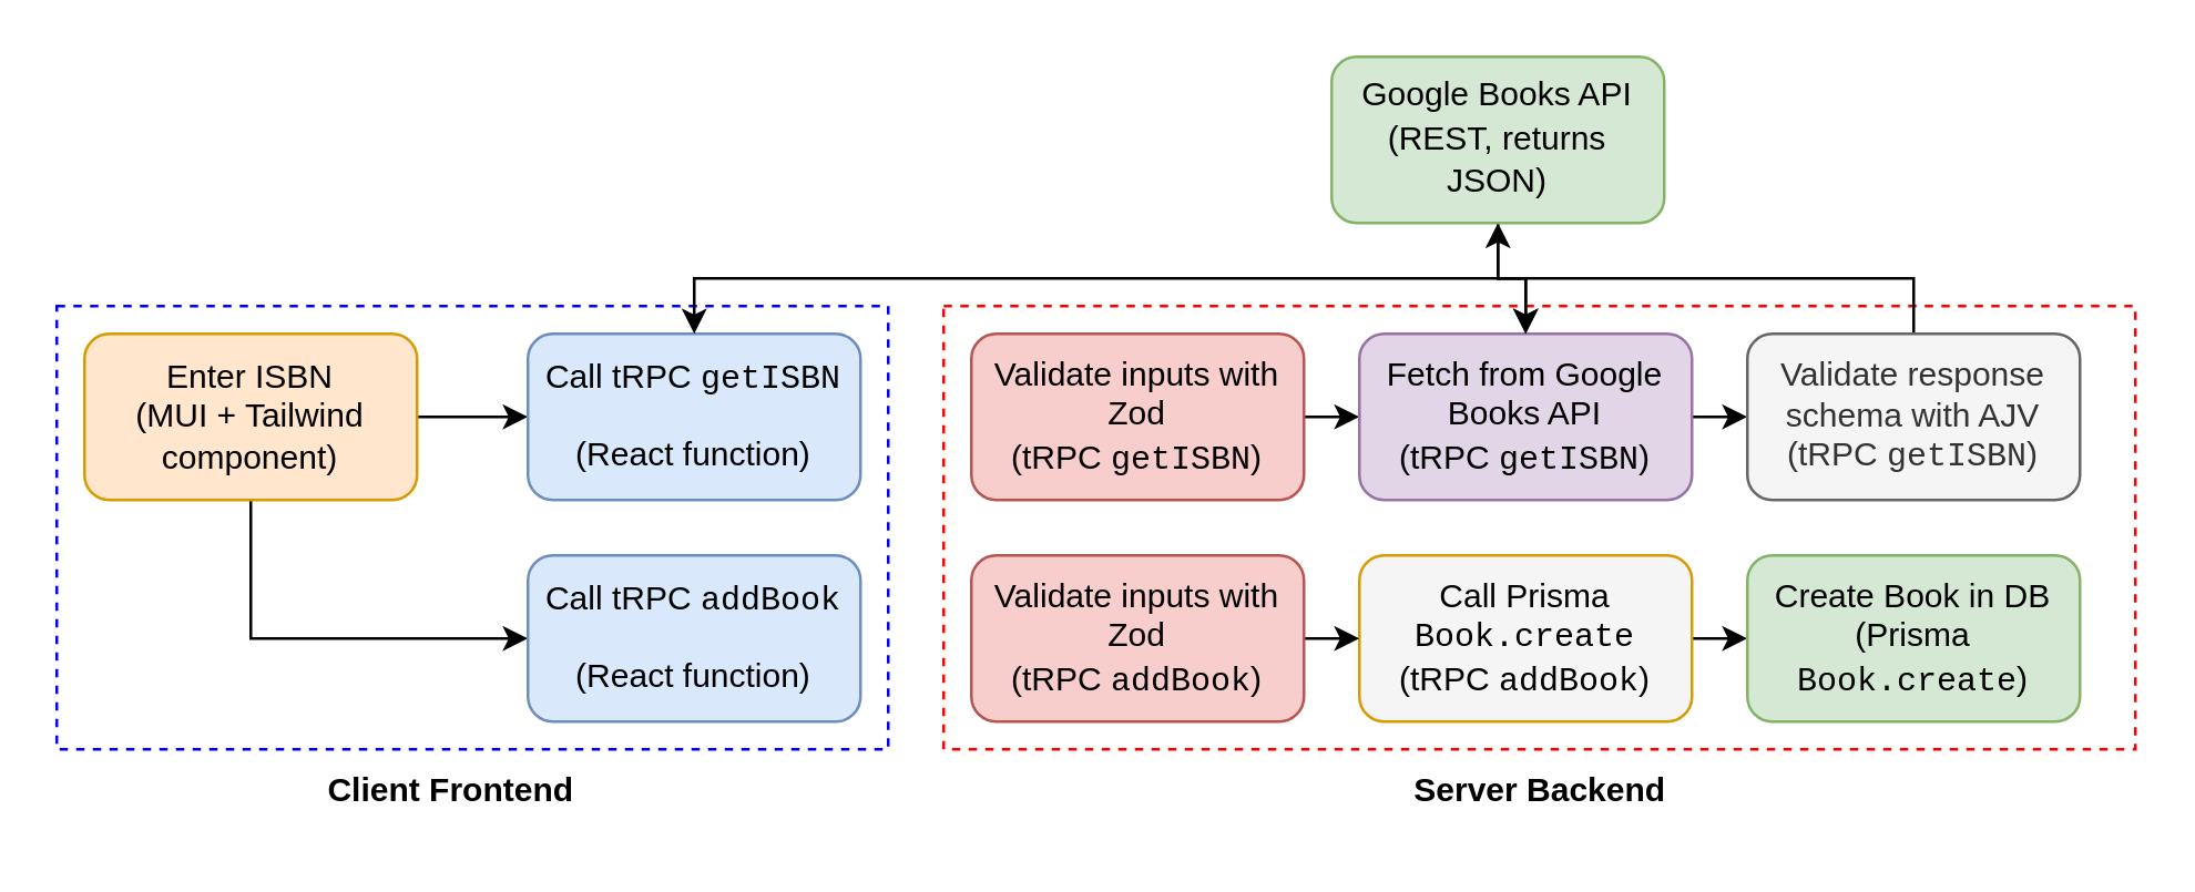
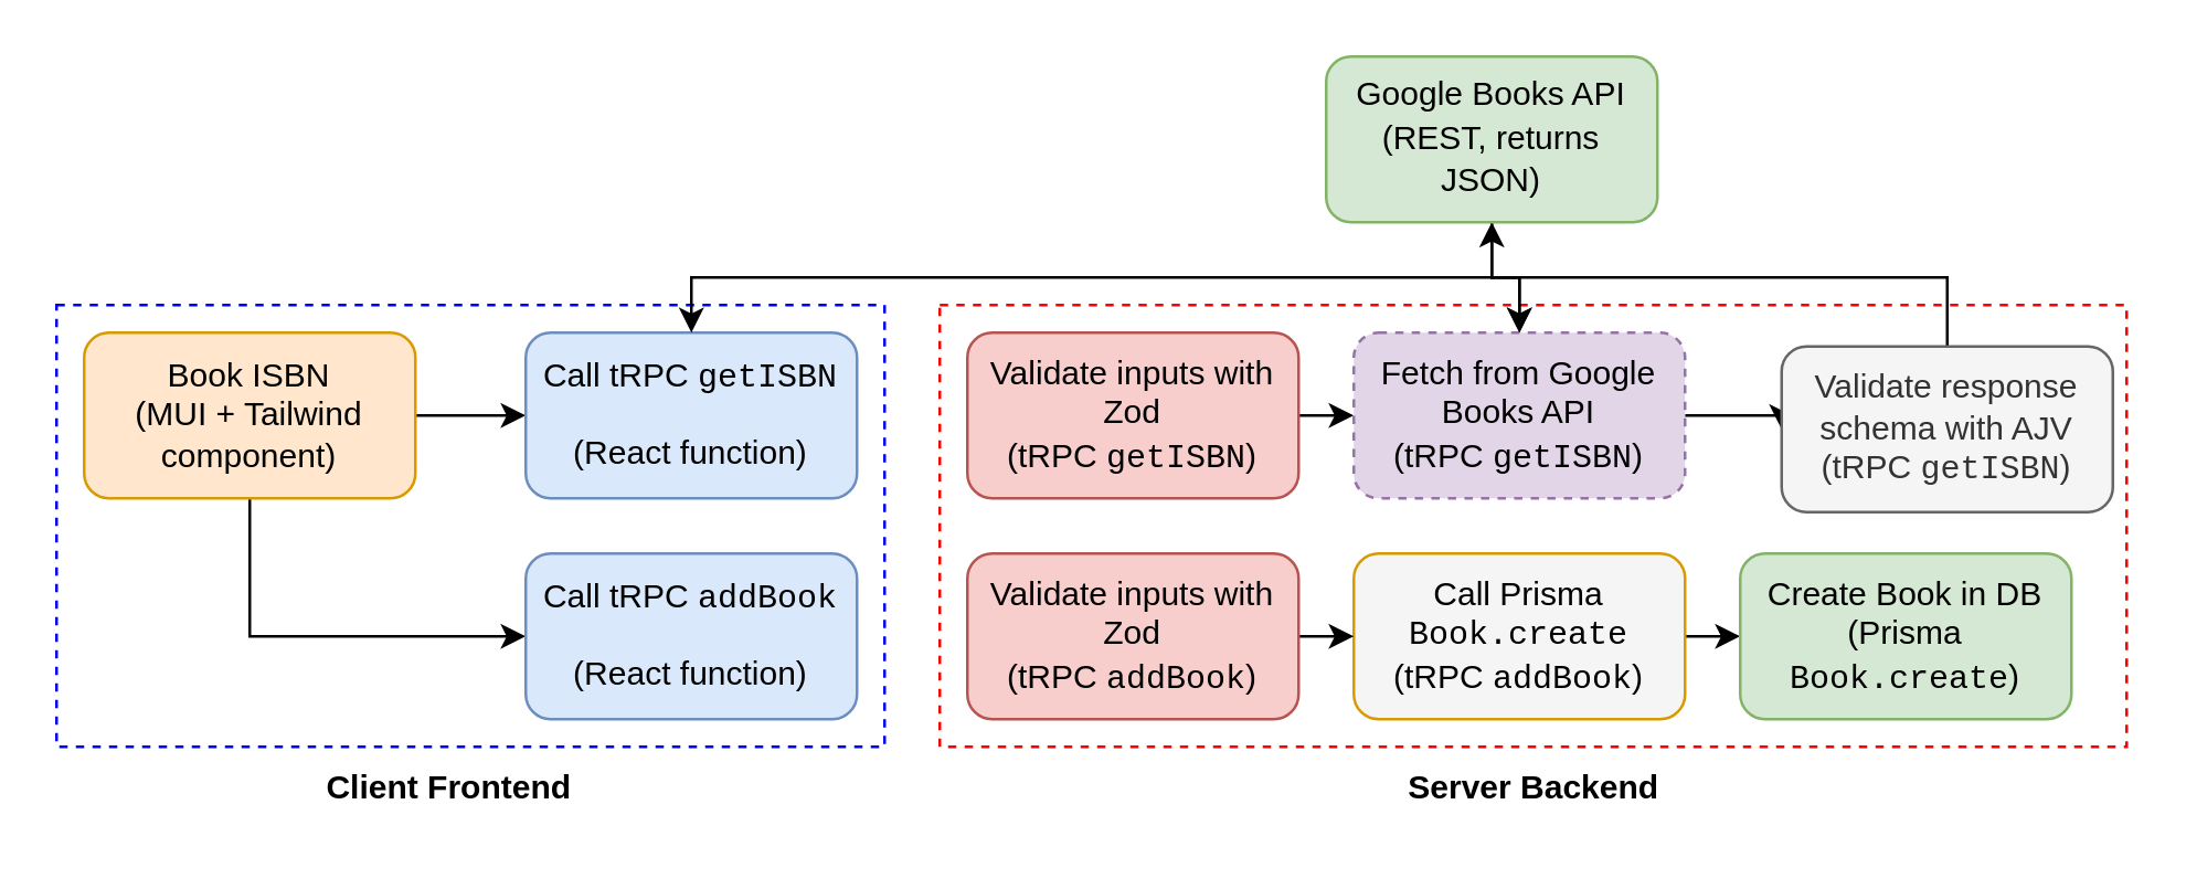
  <mxCell id="0" />
  <mxCell id="1" parent="0" />
  <mxCell id="2" value="" style="rounded=0;whiteSpace=wrap;html=1;fontFamily=Helvetica;fillColor=none;dashed=1;strokeColor=#FF0000;" vertex="1" parent="1"><mxGeometry x="340" y="110" width="430" height="160" as="geometry" /></mxCell>
  <mxCell id="3" value="" style="rounded=0;whiteSpace=wrap;html=1;fontFamily=Helvetica;fillColor=none;dashed=1;strokeColor=#0000FF;" vertex="1" parent="1"><mxGeometry x="20" y="110" width="300" height="160" as="geometry" /></mxCell>
  <mxCell id="4" style="edgeStyle=orthogonalEdgeStyle;rounded=0;orthogonalLoop=1;jettySize=auto;html=1;exitX=1;exitY=0.5;exitDx=0;exitDy=0;entryX=0;entryY=0.5;entryDx=0;entryDy=0;" edge="1" parent="1" source="6" target="7"><mxGeometry relative="1" as="geometry" /></mxCell>
  <mxCell id="5" style="edgeStyle=orthogonalEdgeStyle;rounded=0;orthogonalLoop=1;jettySize=auto;html=1;exitX=0.5;exitY=1;exitDx=0;exitDy=0;entryX=0;entryY=0.5;entryDx=0;entryDy=0;fontFamily=Helvetica;startArrow=none;startFill=0;" edge="1" parent="1" source="6" target="19"><mxGeometry relative="1" as="geometry" /></mxCell>
- <mxCell id="6" value="&lt;div&gt;Enter ISBN&lt;/div&gt;&lt;div&gt;(MUI + Tailwind component)&lt;br&gt;&lt;/div&gt;" style="rounded=1;whiteSpace=wrap;html=1;fillColor=#ffe6cc;strokeColor=#d79b00;" vertex="1" parent="1"><mxGeometry x="30" y="120" width="120" height="60" as="geometry" /></mxCell>
+ <mxCell id="6" value="&lt;div&gt;Book ISBN&lt;/div&gt;&lt;div&gt;(MUI + Tailwind component)&lt;br&gt;&lt;/div&gt;" style="rounded=1;whiteSpace=wrap;html=1;fillColor=#ffe6cc;strokeColor=#d79b00;" vertex="1" parent="1"><mxGeometry x="30" y="120" width="120" height="60" as="geometry" /></mxCell>
  <mxCell id="7" value="&lt;p&gt;Call tRPC &lt;font face=&quot;Courier New&quot;&gt;getISBN&lt;font face=&quot;Helvetica&quot;&gt;&lt;br&gt;&lt;/font&gt;&lt;/font&gt;&lt;/p&gt;&lt;p&gt;&lt;font face=&quot;Courier New&quot;&gt;&lt;font face=&quot;Helvetica&quot;&gt;(React function)&lt;/font&gt;&lt;br&gt;&lt;/font&gt;&lt;/p&gt;" style="rounded=1;whiteSpace=wrap;html=1;fillColor=#dae8fc;strokeColor=#6c8ebf;" vertex="1" parent="1"><mxGeometry x="190" y="120" width="120" height="60" as="geometry" /></mxCell>
  <mxCell id="8" style="edgeStyle=orthogonalEdgeStyle;rounded=0;orthogonalLoop=1;jettySize=auto;html=1;exitX=1;exitY=0.5;exitDx=0;exitDy=0;entryX=0;entryY=0.5;entryDx=0;entryDy=0;fontFamily=Helvetica;" edge="1" parent="1" source="9" target="11"><mxGeometry relative="1" as="geometry" /></mxCell>
  <mxCell id="9" value="&lt;div&gt;Validate inputs with Zod&lt;font face=&quot;Courier New&quot;&gt;&lt;font face=&quot;Helvetica&quot;&gt;&lt;br&gt;&lt;/font&gt;&lt;/font&gt;&lt;/div&gt;&lt;div&gt;&lt;font face=&quot;Courier New&quot;&gt;&lt;font face=&quot;Helvetica&quot;&gt;(&lt;/font&gt;&lt;/font&gt;tRPC &lt;font face=&quot;Courier New&quot;&gt;getISBN&lt;font face=&quot;Helvetica&quot;&gt;)&lt;/font&gt;&lt;/font&gt;&lt;/div&gt;" style="rounded=1;whiteSpace=wrap;html=1;fillColor=#f8cecc;strokeColor=#b85450;" vertex="1" parent="1"><mxGeometry x="350" y="120" width="120" height="60" as="geometry" /></mxCell>
  <mxCell id="10" style="edgeStyle=orthogonalEdgeStyle;rounded=0;orthogonalLoop=1;jettySize=auto;html=1;exitX=1;exitY=0.5;exitDx=0;exitDy=0;entryX=0;entryY=0.5;entryDx=0;entryDy=0;fontFamily=Courier New;startArrow=none;startFill=0;" edge="1" parent="1" source="11" target="16"><mxGeometry relative="1" as="geometry" /></mxCell>
- <mxCell id="11" value="&lt;div&gt;Fetch from Google Books API&lt;font face=&quot;Courier New&quot;&gt;&lt;font face=&quot;Helvetica&quot;&gt;&lt;br&gt;&lt;/font&gt;&lt;/font&gt;&lt;/div&gt;&lt;div&gt;&lt;font face=&quot;Courier New&quot;&gt;&lt;font face=&quot;Helvetica&quot;&gt;(&lt;/font&gt;&lt;/font&gt;tRPC &lt;font face=&quot;Courier New&quot;&gt;getISBN&lt;font face=&quot;Helvetica&quot;&gt;)&lt;/font&gt;&lt;/font&gt;&lt;/div&gt;" style="rounded=1;whiteSpace=wrap;html=1;fillColor=#e1d5e7;strokeColor=#9673a6;" vertex="1" parent="1"><mxGeometry x="490" y="120" width="120" height="60" as="geometry" /></mxCell>
+ <mxCell id="11" value="&lt;div&gt;Fetch from Google Books API&lt;font face=&quot;Courier New&quot;&gt;&lt;font face=&quot;Helvetica&quot;&gt;&lt;br&gt;&lt;/font&gt;&lt;/font&gt;&lt;/div&gt;&lt;div&gt;&lt;font face=&quot;Courier New&quot;&gt;&lt;font face=&quot;Helvetica&quot;&gt;(&lt;/font&gt;&lt;/font&gt;tRPC &lt;font face=&quot;Courier New&quot;&gt;getISBN&lt;font face=&quot;Helvetica&quot;&gt;)&lt;/font&gt;&lt;/font&gt;&lt;/div&gt;" style="rounded=1;whiteSpace=wrap;html=1;fillColor=#e1d5e7;strokeColor=#9673a6;dashed=1;" vertex="1" parent="1"><mxGeometry x="490" y="120" width="120" height="60" as="geometry" /></mxCell>
  <mxCell id="12" style="edgeStyle=orthogonalEdgeStyle;rounded=0;orthogonalLoop=1;jettySize=auto;html=1;exitX=0.5;exitY=1;exitDx=0;exitDy=0;entryX=0.5;entryY=0;entryDx=0;entryDy=0;fontFamily=Helvetica;" edge="1" parent="1" source="14" target="11"><mxGeometry relative="1" as="geometry" /></mxCell>
  <mxCell id="13" value="" style="edgeStyle=orthogonalEdgeStyle;rounded=0;orthogonalLoop=1;jettySize=auto;html=1;fontFamily=Helvetica;startArrow=classic;startFill=1;" edge="1" parent="1" source="14" target="11"><mxGeometry relative="1" as="geometry" /></mxCell>
  <mxCell id="14" value="&lt;div&gt;&lt;font face=&quot;Helvetica&quot;&gt;Google Books API&lt;/font&gt;&lt;/div&gt;&lt;div&gt;&lt;font face=&quot;Helvetica&quot;&gt;(REST, returns JSON)&lt;br&gt;&lt;/font&gt;&lt;/div&gt;" style="rounded=1;whiteSpace=wrap;html=1;fontFamily=Courier New;fillColor=#d5e8d4;strokeColor=#82b366;" vertex="1" parent="1"><mxGeometry x="480" y="20" width="120" height="60" as="geometry" /></mxCell>
  <mxCell id="15" style="edgeStyle=orthogonalEdgeStyle;rounded=0;orthogonalLoop=1;jettySize=auto;html=1;exitX=0.5;exitY=0;exitDx=0;exitDy=0;entryX=0.5;entryY=0;entryDx=0;entryDy=0;fontFamily=Helvetica;startArrow=none;startFill=0;" edge="1" parent="1" source="16" target="7"><mxGeometry relative="1" as="geometry" /></mxCell>
- <mxCell id="16" value="&lt;div&gt;Validate response schema with AJV&lt;/div&gt;&lt;div&gt;&lt;div&gt;&lt;font face=&quot;Courier New&quot;&gt;&lt;font face=&quot;Helvetica&quot;&gt;(&lt;/font&gt;&lt;/font&gt;tRPC &lt;font face=&quot;Courier New&quot;&gt;getISBN&lt;font face=&quot;Helvetica&quot;&gt;)&lt;/font&gt;&lt;/font&gt;&lt;/div&gt;&lt;/div&gt;" style="rounded=1;whiteSpace=wrap;html=1;fontFamily=Helvetica;fillColor=#f5f5f5;fontColor=#333333;strokeColor=#666666;" vertex="1" parent="1"><mxGeometry x="630" y="120" width="120" height="60" as="geometry" /></mxCell>
+ <mxCell id="16" value="&lt;div&gt;Validate response schema with AJV&lt;/div&gt;&lt;div&gt;&lt;div&gt;&lt;font face=&quot;Courier New&quot;&gt;&lt;font face=&quot;Helvetica&quot;&gt;(&lt;/font&gt;&lt;/font&gt;tRPC &lt;font face=&quot;Courier New&quot;&gt;getISBN&lt;font face=&quot;Helvetica&quot;&gt;)&lt;/font&gt;&lt;/font&gt;&lt;/div&gt;&lt;/div&gt;" style="rounded=1;whiteSpace=wrap;html=1;fontFamily=Helvetica;fillColor=#f5f5f5;fontColor=#333333;strokeColor=#666666;" vertex="1" parent="1"><mxGeometry x="645" y="125" width="120" height="60" as="geometry" /></mxCell>
  <mxCell id="17" style="edgeStyle=orthogonalEdgeStyle;rounded=0;orthogonalLoop=1;jettySize=auto;html=1;exitX=1;exitY=0.5;exitDx=0;exitDy=0;entryX=0;entryY=0.5;entryDx=0;entryDy=0;fontFamily=Courier New;startArrow=none;startFill=0;" edge="1" parent="1" source="18" target="22"><mxGeometry relative="1" as="geometry" /></mxCell>
  <mxCell id="18" value="&lt;div&gt;Call Prisma &lt;font face=&quot;Courier New&quot;&gt;Book.create&lt;/font&gt; &lt;br&gt;&lt;/div&gt;&lt;div&gt;&lt;div&gt;&lt;font face=&quot;Courier New&quot;&gt;&lt;font face=&quot;Helvetica&quot;&gt;(&lt;/font&gt;&lt;/font&gt;tRPC &lt;font face=&quot;Courier New&quot;&gt;addBook&lt;font face=&quot;Helvetica&quot;&gt;)&lt;/font&gt;&lt;/font&gt;&lt;/div&gt;&lt;/div&gt;" style="rounded=1;whiteSpace=wrap;html=1;fontFamily=Helvetica;fillColor=#f5f5f5;strokeColor=#d79b00;" vertex="1" parent="1"><mxGeometry x="490" y="200" width="120" height="60" as="geometry" /></mxCell>
  <mxCell id="19" value="&lt;p&gt;Call tRPC &lt;font face=&quot;Courier New&quot;&gt;addBook&lt;font face=&quot;Helvetica&quot;&gt;&lt;br&gt;&lt;/font&gt;&lt;/font&gt;&lt;/p&gt;&lt;p&gt;&lt;font face=&quot;Courier New&quot;&gt;&lt;font face=&quot;Helvetica&quot;&gt;(React function)&lt;/font&gt;&lt;br&gt;&lt;/font&gt;&lt;/p&gt;" style="rounded=1;whiteSpace=wrap;html=1;fillColor=#dae8fc;strokeColor=#6c8ebf;" vertex="1" parent="1"><mxGeometry x="190" y="200" width="120" height="60" as="geometry" /></mxCell>
  <mxCell id="20" style="edgeStyle=orthogonalEdgeStyle;rounded=0;orthogonalLoop=1;jettySize=auto;html=1;exitX=1;exitY=0.5;exitDx=0;exitDy=0;entryX=0;entryY=0.5;entryDx=0;entryDy=0;fontFamily=Helvetica;startArrow=none;startFill=0;" edge="1" parent="1" source="21" target="18"><mxGeometry relative="1" as="geometry" /></mxCell>
  <mxCell id="21" value="&lt;div&gt;Validate inputs with Zod&lt;font face=&quot;Courier New&quot;&gt;&lt;font face=&quot;Helvetica&quot;&gt;&lt;br&gt;&lt;/font&gt;&lt;/font&gt;&lt;/div&gt;&lt;div&gt;&lt;font face=&quot;Courier New&quot;&gt;&lt;font face=&quot;Helvetica&quot;&gt;(&lt;/font&gt;&lt;/font&gt;tRPC &lt;font face=&quot;Courier New&quot;&gt;addBook&lt;font face=&quot;Helvetica&quot;&gt;)&lt;/font&gt;&lt;/font&gt;&lt;/div&gt;" style="rounded=1;whiteSpace=wrap;html=1;fillColor=#f8cecc;strokeColor=#b85450;" vertex="1" parent="1"><mxGeometry x="350" y="200" width="120" height="60" as="geometry" /></mxCell>
  <mxCell id="22" value="&lt;div&gt;Create Book in DB&lt;br&gt;&lt;/div&gt;&lt;div&gt;&lt;div&gt;&lt;font face=&quot;Courier New&quot;&gt;&lt;font face=&quot;Helvetica&quot;&gt;(Prisma&lt;/font&gt;&lt;/font&gt; &lt;font face=&quot;Courier New&quot;&gt;Book.create&lt;font face=&quot;Helvetica&quot;&gt;)&lt;/font&gt;&lt;/font&gt;&lt;/div&gt;&lt;/div&gt;" style="rounded=1;whiteSpace=wrap;html=1;fontFamily=Helvetica;fillColor=#d5e8d4;strokeColor=#82b366;" vertex="1" parent="1"><mxGeometry x="630" y="200" width="120" height="60" as="geometry" /></mxCell>
  <mxCell id="23" value="Client Frontend" style="text;html=1;strokeColor=none;fillColor=none;align=center;verticalAlign=middle;whiteSpace=wrap;rounded=0;fontFamily=Helvetica;fontStyle=1" vertex="1" parent="1"><mxGeometry x="110" y="270" width="105" height="30" as="geometry" /></mxCell>
  <mxCell id="24" value="Server Backend" style="text;html=1;strokeColor=none;fillColor=none;align=center;verticalAlign=middle;whiteSpace=wrap;rounded=0;fontFamily=Helvetica;fontStyle=1" vertex="1" parent="1"><mxGeometry x="502.5" y="270" width="105" height="30" as="geometry" /></mxCell>
